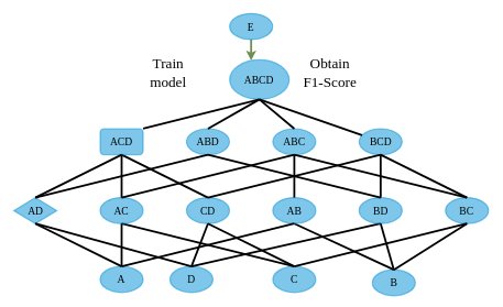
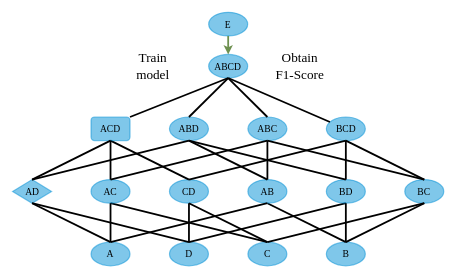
  <mxCell id="0" />
  <mxCell id="1" parent="0" />
- <mxCell id="2" value="&lt;div&gt;ABCD&lt;/div&gt;" style="ellipse;whiteSpace=wrap;html=1;rounded=1;shadow=0;glass=0;labelBackgroundColor=none;strokeColor=#008FD5;strokeWidth=2;fillColor=#008FD5;gradientColor=none;fontFamily=Palatino;fontSize=16;fontColor=#000000;align=center;opacity=50;spacing=15;verticalAlign=middle;horizontal=1;aspect=fixed;" vertex="1" parent="1"><mxGeometry x="347.47" y="90.103" width="90" height="60" as="geometry" /></mxCell>
+ <mxCell id="2" value="&lt;div&gt;ABCD&lt;/div&gt;" style="ellipse;whiteSpace=wrap;html=1;rounded=1;shadow=0;glass=0;labelBackgroundColor=none;strokeColor=#008FD5;strokeWidth=2;fillColor=#008FD5;gradientColor=none;fontFamily=Palatino;fontSize=16;fontColor=#000000;align=center;opacity=50;spacing=15;verticalAlign=middle;horizontal=1;aspect=fixed;" vertex="1" parent="1"><mxGeometry x="347.47" y="90.103" width="64.993" height="39.373" as="geometry" /></mxCell>
  <mxCell id="3" value="ABD" style="ellipse;whiteSpace=wrap;html=1;rounded=1;shadow=0;glass=0;labelBackgroundColor=none;strokeColor=#008FD5;strokeWidth=2;fillColor=#008FD5;gradientColor=none;fontFamily=Palatino;fontSize=16;fontColor=#000000;align=center;opacity=50;spacing=15;verticalAlign=middle;horizontal=1;aspect=fixed;" vertex="1" parent="1"><mxGeometry x="282.076" y="194.469" width="64.993" height="39.373" as="geometry" /></mxCell>
  <mxCell id="4" value="" style="rounded=0;orthogonalLoop=1;jettySize=auto;html=1;endArrow=none;exitX=0.5;exitY=1;exitDx=0;exitDy=0;fontFamily=Palatino;fontSize=16;strokeColor=#000000;orthogonal=1;entryX=0.5;entryY=0;entryDx=0;entryDy=0;strokeWidth=3;endFill=0;" edge="1" parent="1" source="2" target="3"><mxGeometry relative="1" as="geometry" /></mxCell>
  <mxCell id="5" value="E" style="ellipse;whiteSpace=wrap;html=1;rounded=1;shadow=0;glass=0;labelBackgroundColor=none;strokeColor=#008FD5;strokeWidth=2;fillColor=#008FD5;gradientColor=none;fontFamily=Palatino;fontSize=16;fontColor=#000000;align=center;opacity=50;spacing=15;verticalAlign=middle;horizontal=1;aspect=fixed;" vertex="1" parent="1"><mxGeometry x="347.47" y="20" width="64.993" height="39.373" as="geometry" /></mxCell>
  <mxCell id="6" value="" style="rounded=0;orthogonalLoop=1;jettySize=auto;html=1;strokeColor=#6D904F;strokeWidth=3;orthogonal=1;fontFamily=Palatino;fontSize=16;endFill=1;endArrow=classic;" edge="1" parent="1" source="5" target="2"><mxGeometry relative="1" as="geometry" /></mxCell>
  <mxCell id="7" value="BCD" style="ellipse;whiteSpace=wrap;html=1;rounded=1;shadow=0;glass=0;labelBackgroundColor=none;strokeColor=#008FD5;strokeWidth=2;fillColor=#008FD5;gradientColor=none;fontFamily=Palatino;fontSize=16;fontColor=#000000;align=center;opacity=50;spacing=15;verticalAlign=middle;horizontal=1;aspect=fixed;" vertex="1" parent="1"><mxGeometry x="543.653" y="194.469" width="64.993" height="39.373" as="geometry" /></mxCell>
  <mxCell id="8" style="rounded=0;orthogonalLoop=1;jettySize=auto;html=1;endArrow=none;exitX=0.5;exitY=1;exitDx=0;exitDy=0;orthogonal=1;strokeColor=#000000;fontFamily=Palatino;fontSize=16;strokeWidth=3;endFill=0;" edge="1" parent="1" source="2" target="7"><mxGeometry relative="1" as="geometry" /></mxCell>
  <mxCell id="9" value="CD" style="ellipse;whiteSpace=wrap;html=1;rounded=1;shadow=0;glass=0;labelBackgroundColor=none;strokeColor=#008FD5;strokeWidth=2;fillColor=#008FD5;gradientColor=none;fontFamily=Palatino;fontSize=16;fontColor=#000000;align=center;opacity=50;spacing=15;verticalAlign=middle;horizontal=1;aspect=fixed;" vertex="1" parent="1"><mxGeometry x="282.076" y="298.835" width="64.993" height="39.373" as="geometry" /></mxCell>
  <mxCell id="10" value="" style="rounded=0;orthogonalLoop=1;jettySize=auto;html=1;strokeColor=#000000;fontFamily=Palatino;fontSize=16;endArrow=none;endFill=0;exitX=0.5;exitY=1;exitDx=0;exitDy=0;entryX=0.5;entryY=0;entryDx=0;entryDy=0;orthogonal=1;strokeWidth=3;" edge="1" parent="1" source="7" target="9"><mxGeometry relative="1" as="geometry" /></mxCell>
  <mxCell id="11" value="ABC" style="ellipse;whiteSpace=wrap;html=1;rounded=1;shadow=0;glass=0;labelBackgroundColor=none;strokeColor=#008FD5;strokeWidth=2;fillColor=#008FD5;gradientColor=none;fontFamily=Palatino;fontSize=16;fontColor=#000000;align=center;opacity=50;spacing=15;verticalAlign=middle;horizontal=1;aspect=fixed;" vertex="1" parent="1"><mxGeometry x="412.864" y="194.469" width="64.993" height="39.373" as="geometry" /></mxCell>
  <mxCell id="12" style="rounded=0;orthogonalLoop=1;jettySize=auto;html=1;strokeColor=#000000;endArrow=none;exitX=0.5;exitY=1;exitDx=0;exitDy=0;fontFamily=Palatino;fontSize=16;orthogonal=1;entryX=0.5;entryY=0;entryDx=0;entryDy=0;strokeWidth=3;endFill=0;" edge="1" parent="1" source="2" target="11"><mxGeometry relative="1" as="geometry" /></mxCell>
  <mxCell id="13" style="orthogonalLoop=1;jettySize=auto;html=1;strokeColor=#000000;fontFamily=Palatino;fontSize=16;rounded=0;endArrow=none;endFill=0;exitX=0.5;exitY=1;exitDx=0;exitDy=0;entryX=0.5;entryY=0;entryDx=0;entryDy=0;orthogonal=1;strokeWidth=3;" edge="1" parent="1" source="14" target="9"><mxGeometry relative="1" as="geometry" /></mxCell>
  <mxCell id="14" value="ACD" style="whiteSpace=wrap;html=1;shadow=0;glass=0;labelBackgroundColor=none;strokeColor=#008FD5;strokeWidth=2;fillColor=#008FD5;gradientColor=none;fontFamily=Palatino;fontSize=16;fontColor=#000000;align=center;opacity=50;spacing=15;verticalAlign=middle;horizontal=1;aspect=fixed;rounded=1;" vertex="1" parent="1"><mxGeometry x="151.288" y="194.469" width="64.993" height="39.373" as="geometry" /></mxCell>
  <mxCell id="15" style="rounded=0;orthogonalLoop=1;jettySize=auto;html=1;endArrow=none;exitX=0.5;exitY=1;exitDx=0;exitDy=0;fontFamily=Palatino;fontSize=16;strokeColor=#000000;orthogonal=1;strokeWidth=3;endFill=0;" edge="1" parent="1" source="2" target="14"><mxGeometry relative="1" as="geometry" /></mxCell>
  <mxCell id="16" value="AD" style="rhombus;whiteSpace=wrap;html=1;shadow=0;glass=0;labelBackgroundColor=none;strokeColor=#008FD5;strokeWidth=2;fillColor=#008FD5;gradientColor=none;fontFamily=Palatino;fontSize=16;fontColor=#000000;align=center;opacity=50;spacing=15;verticalAlign=middle;horizontal=1;aspect=fixed;" vertex="1" parent="1"><mxGeometry x="20.5" y="298.835" width="64.993" height="39.373" as="geometry" /></mxCell>
  <mxCell id="17" style="rounded=0;orthogonalLoop=1;jettySize=auto;html=1;strokeColor=#000000;fontFamily=Palatino;fontSize=16;endArrow=none;endFill=0;entryX=0.5;entryY=0;entryDx=0;entryDy=0;exitX=0.5;exitY=1;exitDx=0;exitDy=0;orthogonal=1;strokeWidth=3;" edge="1" parent="1" source="3" target="16"><mxGeometry relative="1" as="geometry" /></mxCell>
  <mxCell id="18" value="" style="rounded=0;orthogonalLoop=1;jettySize=auto;html=1;strokeColor=#000000;fontFamily=Palatino;fontSize=16;endArrow=none;endFill=0;entryX=0.5;entryY=0;entryDx=0;entryDy=0;exitX=0.5;exitY=1;exitDx=0;exitDy=0;orthogonal=1;strokeWidth=3;" edge="1" parent="1" source="14" target="16"><mxGeometry relative="1" as="geometry" /></mxCell>
- <mxCell id="19" value="D" style="ellipse;whiteSpace=wrap;html=1;rounded=1;shadow=0;glass=0;labelBackgroundColor=none;strokeColor=#008FD5;strokeWidth=2;fillColor=#008FD5;gradientColor=none;fontFamily=Palatino;fontSize=16;fontColor=#000000;align=center;opacity=50;spacing=15;verticalAlign=middle;horizontal=1;aspect=fixed;" vertex="1" parent="1"><mxGeometry x="257.076" y="403.201" width="64.993" height="39.373" as="geometry" /></mxCell>
+ <mxCell id="19" value="D" style="ellipse;whiteSpace=wrap;html=1;rounded=1;shadow=0;glass=0;labelBackgroundColor=none;strokeColor=#008FD5;strokeWidth=2;fillColor=#008FD5;gradientColor=none;fontFamily=Palatino;fontSize=16;fontColor=#000000;align=center;opacity=50;spacing=15;verticalAlign=middle;horizontal=1;aspect=fixed;" vertex="1" parent="1"><mxGeometry x="282.076" y="403.201" width="64.993" height="39.373" as="geometry" /></mxCell>
  <mxCell id="20" style="rounded=0;orthogonalLoop=1;jettySize=auto;html=1;entryX=0.5;entryY=0;entryDx=0;entryDy=0;endArrow=none;endFill=0;strokeColor=#000000;fontFamily=Palatino;fontSize=16;orthogonal=1;exitX=0.5;exitY=1;exitDx=0;exitDy=0;strokeWidth=3;" edge="1" parent="1" source="9" target="19"><mxGeometry relative="1" as="geometry"><mxPoint x="302.198" y="369.197" as="sourcePoint" /></mxGeometry></mxCell>
  <mxCell id="21" value="" style="rounded=0;orthogonalLoop=1;jettySize=auto;html=1;endArrow=none;endFill=0;strokeColor=#000000;fontFamily=Palatino;fontSize=16;exitX=0.5;exitY=1;exitDx=0;exitDy=0;entryX=0.5;entryY=0;entryDx=0;entryDy=0;orthogonal=1;strokeWidth=3;" edge="1" parent="1" source="16" target="19"><mxGeometry relative="1" as="geometry" /></mxCell>
  <mxCell id="22" style="rounded=0;orthogonalLoop=1;jettySize=auto;html=1;entryX=0.5;entryY=0;entryDx=0;entryDy=0;endArrow=none;endFill=0;strokeColor=#000000;fontFamily=Palatino;fontSize=16;exitX=0.5;exitY=1;exitDx=0;exitDy=0;orthogonal=1;strokeWidth=3;" edge="1" parent="1" source="23" target="19"><mxGeometry relative="1" as="geometry" /></mxCell>
  <mxCell id="23" value="BD" style="ellipse;whiteSpace=wrap;html=1;rounded=1;shadow=0;glass=0;labelBackgroundColor=none;strokeColor=#008FD5;strokeWidth=2;fillColor=#008FD5;gradientColor=none;fontFamily=Palatino;fontSize=16;fontColor=#000000;align=center;opacity=50;spacing=15;verticalAlign=middle;horizontal=1;aspect=fixed;" vertex="1" parent="1"><mxGeometry x="543.653" y="298.835" width="64.993" height="39.373" as="geometry" /></mxCell>
  <mxCell id="24" style="rounded=0;orthogonalLoop=1;jettySize=auto;html=1;strokeColor=#000000;fontFamily=Palatino;fontSize=16;entryX=0.5;entryY=0;entryDx=0;entryDy=0;endArrow=none;endFill=0;exitX=0.5;exitY=1;exitDx=0;exitDy=0;orthogonal=1;strokeWidth=3;" edge="1" parent="1" source="3" target="23"><mxGeometry relative="1" as="geometry" /></mxCell>
  <mxCell id="25" style="rounded=0;orthogonalLoop=1;jettySize=auto;html=1;strokeColor=#000000;fontFamily=Palatino;fontSize=16;entryX=0.5;entryY=0;entryDx=0;entryDy=0;endArrow=none;endFill=0;exitX=0.5;exitY=1;exitDx=0;exitDy=0;orthogonal=1;strokeWidth=3;" edge="1" parent="1" source="7" target="23"><mxGeometry relative="1" as="geometry" /></mxCell>
  <mxCell id="26" value="BC" style="ellipse;whiteSpace=wrap;html=1;rounded=1;shadow=0;glass=0;labelBackgroundColor=none;strokeColor=#008FD5;strokeWidth=2;fillColor=#008FD5;gradientColor=none;fontFamily=Palatino;fontSize=16;fontColor=#000000;align=center;opacity=50;spacing=15;verticalAlign=middle;horizontal=1;aspect=fixed;" vertex="1" parent="1"><mxGeometry x="674.441" y="298.835" width="64.993" height="39.373" as="geometry" /></mxCell>
  <mxCell id="27" style="rounded=0;orthogonalLoop=1;jettySize=auto;html=1;entryX=0.5;entryY=0;entryDx=0;entryDy=0;endArrow=none;endFill=0;strokeColor=#000000;fontFamily=Palatino;fontSize=16;exitX=0.5;exitY=1;exitDx=0;exitDy=0;orthogonal=1;strokeWidth=3;" edge="1" parent="1" source="7" target="26"><mxGeometry relative="1" as="geometry" /></mxCell>
  <mxCell id="28" style="rounded=0;orthogonalLoop=1;jettySize=auto;html=1;strokeColor=#000000;fontFamily=Palatino;fontSize=16;endArrow=none;endFill=0;entryX=0.5;entryY=0;entryDx=0;entryDy=0;exitX=0.5;exitY=1;exitDx=0;exitDy=0;orthogonal=1;strokeWidth=3;" edge="1" parent="1" source="11" target="26"><mxGeometry relative="1" as="geometry" /></mxCell>
  <mxCell id="29" value="C" style="ellipse;whiteSpace=wrap;html=1;rounded=1;shadow=0;glass=0;labelBackgroundColor=none;strokeColor=#008FD5;strokeWidth=2;fillColor=#008FD5;gradientColor=none;fontFamily=Palatino;fontSize=16;fontColor=#000000;align=center;opacity=50;spacing=15;verticalAlign=middle;horizontal=1;aspect=fixed;" vertex="1" parent="1"><mxGeometry x="412.864" y="403.201" width="64.993" height="39.373" as="geometry" /></mxCell>
  <mxCell id="30" style="rounded=0;orthogonalLoop=1;jettySize=auto;html=1;exitX=0.5;exitY=1;exitDx=0;exitDy=0;entryX=0.5;entryY=0;entryDx=0;entryDy=0;endArrow=none;endFill=0;strokeColor=#000000;fontFamily=Palatino;fontSize=16;orthogonal=1;strokeWidth=3;" edge="1" parent="1" source="9" target="29"><mxGeometry relative="1" as="geometry" /></mxCell>
  <mxCell id="31" value="" style="rounded=0;orthogonalLoop=1;jettySize=auto;html=1;endArrow=none;endFill=0;strokeColor=#000000;fontFamily=Palatino;fontSize=16;entryX=0.5;entryY=0;entryDx=0;entryDy=0;exitX=0.5;exitY=1;exitDx=0;exitDy=0;orthogonal=1;strokeWidth=3;" edge="1" parent="1" source="26" target="29"><mxGeometry relative="1" as="geometry" /></mxCell>
- <mxCell id="32" value="B" style="ellipse;whiteSpace=wrap;html=1;rounded=1;shadow=0;glass=0;labelBackgroundColor=none;strokeColor=#008FD5;strokeWidth=2;fillColor=#008FD5;gradientColor=none;fontFamily=Palatino;fontSize=16;fontColor=#000000;align=center;opacity=50;spacing=15;verticalAlign=middle;horizontal=1;aspect=fixed;" vertex="1" parent="1"><mxGeometry x="563.653" y="408.201" width="64.993" height="39.373" as="geometry" /></mxCell>
+ <mxCell id="32" value="B" style="ellipse;whiteSpace=wrap;html=1;rounded=1;shadow=0;glass=0;labelBackgroundColor=none;strokeColor=#008FD5;strokeWidth=2;fillColor=#008FD5;gradientColor=none;fontFamily=Palatino;fontSize=16;fontColor=#000000;align=center;opacity=50;spacing=15;verticalAlign=middle;horizontal=1;aspect=fixed;" vertex="1" parent="1"><mxGeometry x="543.653" y="403.201" width="64.993" height="39.373" as="geometry" /></mxCell>
  <mxCell id="33" style="rounded=0;orthogonalLoop=1;jettySize=auto;html=1;entryX=0.5;entryY=0;entryDx=0;entryDy=0;endArrow=none;endFill=0;strokeColor=#000000;fontFamily=Palatino;fontSize=16;exitX=0.5;exitY=1;exitDx=0;exitDy=0;orthogonal=1;strokeWidth=3;" edge="1" parent="1" source="23" target="32"><mxGeometry relative="1" as="geometry" /></mxCell>
  <mxCell id="34" value="" style="rounded=0;orthogonalLoop=1;jettySize=auto;html=1;endArrow=none;endFill=0;strokeColor=#000000;fontFamily=Palatino;fontSize=16;exitX=0.5;exitY=1;exitDx=0;exitDy=0;entryX=0.5;entryY=0;entryDx=0;entryDy=0;orthogonal=1;strokeWidth=3;" edge="1" parent="1" source="26" target="32"><mxGeometry relative="1" as="geometry" /></mxCell>
  <mxCell id="35" style="rounded=0;orthogonalLoop=1;jettySize=auto;html=1;exitX=0.5;exitY=1;exitDx=0;exitDy=0;entryX=0.5;entryY=0;entryDx=0;entryDy=0;endArrow=none;endFill=0;strokeColor=#000000;fontFamily=Palatino;fontSize=16;orthogonal=1;strokeWidth=3;" edge="1" parent="1" source="36" target="29"><mxGeometry relative="1" as="geometry" /></mxCell>
  <mxCell id="36" value="AC" style="ellipse;whiteSpace=wrap;html=1;rounded=1;shadow=0;glass=0;labelBackgroundColor=none;strokeColor=#008FD5;strokeWidth=2;fillColor=#008FD5;gradientColor=none;fontFamily=Palatino;fontSize=16;fontColor=#000000;align=center;opacity=50;spacing=15;verticalAlign=middle;horizontal=1;aspect=fixed;" vertex="1" parent="1"><mxGeometry x="151.288" y="298.835" width="64.993" height="39.373" as="geometry" /></mxCell>
  <mxCell id="37" style="rounded=0;orthogonalLoop=1;jettySize=auto;html=1;strokeColor=#000000;fontFamily=Palatino;fontSize=16;endArrow=none;endFill=0;exitX=0.5;exitY=1;exitDx=0;exitDy=0;entryX=0.5;entryY=0;entryDx=0;entryDy=0;orthogonal=1;strokeWidth=3;" edge="1" parent="1" source="11" target="36"><mxGeometry relative="1" as="geometry" /></mxCell>
  <mxCell id="38" style="rounded=0;orthogonalLoop=1;jettySize=auto;html=1;strokeColor=#000000;fontFamily=Palatino;fontSize=16;endArrow=none;endFill=0;entryX=0.5;entryY=0;entryDx=0;entryDy=0;exitX=0.5;exitY=1;exitDx=0;exitDy=0;orthogonal=1;strokeWidth=3;" edge="1" parent="1" source="14" target="36"><mxGeometry relative="1" as="geometry" /></mxCell>
  <mxCell id="39" style="rounded=0;orthogonalLoop=1;jettySize=auto;html=1;entryX=0.5;entryY=0;entryDx=0;entryDy=0;endArrow=none;endFill=0;strokeColor=#000000;fontFamily=Palatino;fontSize=16;exitX=0.5;exitY=1;exitDx=0;exitDy=0;orthogonal=1;strokeWidth=3;" edge="1" parent="1" source="40" target="32"><mxGeometry relative="1" as="geometry" /></mxCell>
  <mxCell id="40" value="AB" style="ellipse;whiteSpace=wrap;html=1;rounded=1;shadow=0;glass=0;labelBackgroundColor=none;strokeColor=#008FD5;strokeWidth=2;fillColor=#008FD5;gradientColor=none;fontFamily=Palatino;fontSize=16;fontColor=#000000;align=center;opacity=50;spacing=15;verticalAlign=middle;horizontal=1;aspect=fixed;" vertex="1" parent="1"><mxGeometry x="412.864" y="298.835" width="64.993" height="39.373" as="geometry" /></mxCell>
+ <mxCell id="41" style="rounded=0;orthogonalLoop=1;jettySize=auto;html=1;strokeColor=#000000;fontFamily=Palatino;fontSize=16;endArrow=none;endFill=0;exitX=0.5;exitY=1;exitDx=0;exitDy=0;entryX=0.5;entryY=0;entryDx=0;entryDy=0;orthogonal=1;strokeWidth=3;" edge="1" parent="1" source="3" target="40"><mxGeometry relative="1" as="geometry" /></mxCell>
  <mxCell id="42" style="rounded=0;orthogonalLoop=1;jettySize=auto;html=1;strokeColor=#000000;fontFamily=Palatino;fontSize=16;endArrow=none;endFill=0;exitX=0.5;exitY=1;exitDx=0;exitDy=0;entryX=0.5;entryY=0;entryDx=0;entryDy=0;orthogonal=1;strokeWidth=3;" edge="1" parent="1" source="11" target="40"><mxGeometry relative="1" as="geometry" /></mxCell>
  <mxCell id="43" value="A" style="ellipse;whiteSpace=wrap;html=1;rounded=1;shadow=0;glass=0;labelBackgroundColor=none;strokeColor=#008FD5;strokeWidth=2;fillColor=#008FD5;gradientColor=none;fontFamily=Palatino;fontSize=16;fontColor=#000000;align=center;opacity=50;spacing=15;verticalAlign=middle;horizontal=1;aspect=fixed;" vertex="1" parent="1"><mxGeometry x="151.288" y="403.201" width="64.993" height="39.373" as="geometry" /></mxCell>
  <mxCell id="44" style="rounded=0;orthogonalLoop=1;jettySize=auto;html=1;entryX=0.5;entryY=0;entryDx=0;entryDy=0;endArrow=none;endFill=0;strokeColor=#000000;fontFamily=Palatino;fontSize=16;exitX=0.5;exitY=1;exitDx=0;exitDy=0;orthogonal=1;strokeWidth=3;" edge="1" parent="1" source="16" target="43"><mxGeometry relative="1" as="geometry" /></mxCell>
  <mxCell id="45" style="rounded=0;orthogonalLoop=1;jettySize=auto;html=1;entryX=0.5;entryY=0;entryDx=0;entryDy=0;endArrow=none;endFill=0;strokeColor=#000000;fontFamily=Palatino;fontSize=16;exitX=0.5;exitY=1;exitDx=0;exitDy=0;orthogonal=1;strokeWidth=3;" edge="1" parent="1" source="36" target="43"><mxGeometry relative="1" as="geometry" /></mxCell>
  <mxCell id="46" value="" style="rounded=0;orthogonalLoop=1;jettySize=auto;html=1;endArrow=none;endFill=0;strokeColor=#000000;fontFamily=Palatino;fontSize=16;entryX=0.5;entryY=0;entryDx=0;entryDy=0;exitX=0.5;exitY=1;exitDx=0;exitDy=0;orthogonal=1;strokeWidth=3;" edge="1" parent="1" source="40" target="43"><mxGeometry relative="1" as="geometry" /></mxCell>
  <mxCell id="47" value="&lt;div style=&quot;font-size: 22px;&quot;&gt;Train&lt;/div&gt;&lt;div style=&quot;font-size: 22px;&quot;&gt;model&lt;br style=&quot;font-size: 22px;&quot;&gt;&lt;/div&gt;" style="text;html=1;align=center;verticalAlign=middle;resizable=0;points=[];;autosize=1;fontSize=22;fontFamily=Palatino;" vertex="1" parent="1"><mxGeometry x="214" y="80" width="80" height="60" as="geometry" /></mxCell>
  <mxCell id="48" value="&lt;div&gt;Obtain &lt;br&gt;&lt;/div&gt;&lt;div&gt;F1-Score&lt;/div&gt;" style="text;html=1;align=center;verticalAlign=middle;resizable=0;points=[];;autosize=1;fontSize=22;fontFamily=Palatino;" vertex="1" parent="1"><mxGeometry x="449" y="80" width="100" height="60" as="geometry" /></mxCell>
